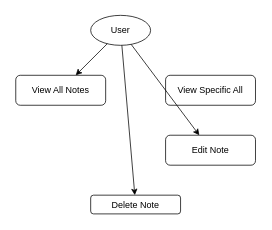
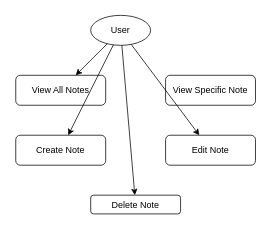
  <mxCell id="0" />
  <mxCell id="1" parent="0" />
  <mxCell id="2" value="User" style="ellipse;whiteSpace=wrap;html=1;" vertex="1" parent="1"><mxGeometry x="120" y="20" width="80" height="40" as="geometry" /></mxCell>
  <mxCell id="3" value="View All Notes" style="rounded=1;whiteSpace=wrap;html=1;" vertex="1" parent="1"><mxGeometry x="20" y="100" width="120" height="40" as="geometry" /></mxCell>
- <mxCell id="4" value="View Specific All" style="rounded=1;whiteSpace=wrap;html=1;" vertex="1" parent="1"><mxGeometry x="220" y="100" width="120" height="40" as="geometry" /></mxCell>
+ <mxCell id="4" value="View Specific Note" style="rounded=1;whiteSpace=wrap;html=1;" vertex="1" parent="1"><mxGeometry x="220" y="100" width="120" height="40" as="geometry" /></mxCell>
+ <mxCell id="5" value="Create Note" style="rounded=1;whiteSpace=wrap;html=1;" vertex="1" parent="1"><mxGeometry x="20" y="180" width="120" height="40" as="geometry" /></mxCell>
  <mxCell id="6" value="Edit Note" style="rounded=1;whiteSpace=wrap;html=1;" vertex="1" parent="1"><mxGeometry x="220" y="180" width="120" height="40" as="geometry" /></mxCell>
  <mxCell id="7" value="Delete Note" style="rounded=1;whiteSpace=wrap;html=1;" vertex="1" parent="1"><mxGeometry x="120" y="260" width="120" height="25" as="geometry" /></mxCell>
  <mxCell id="8" edge="1" source="2" target="3" parent="1"><mxGeometry relative="1" as="geometry" /></mxCell>
+ <mxCell id="9" edge="1" source="2" target="5" parent="1"><mxGeometry relative="1" as="geometry" /></mxCell>
  <mxCell id="10" edge="1" source="2" target="6" parent="1"><mxGeometry relative="1" as="geometry" /></mxCell>
  <mxCell id="11" edge="1" source="2" target="7" parent="1"><mxGeometry relative="1" as="geometry" /></mxCell>
